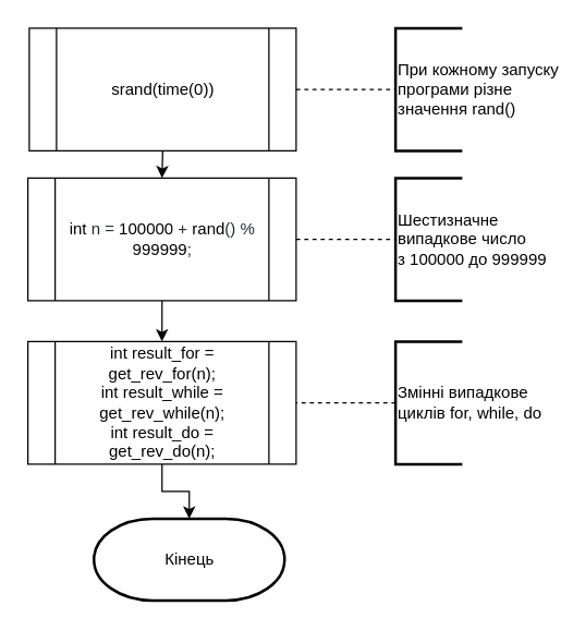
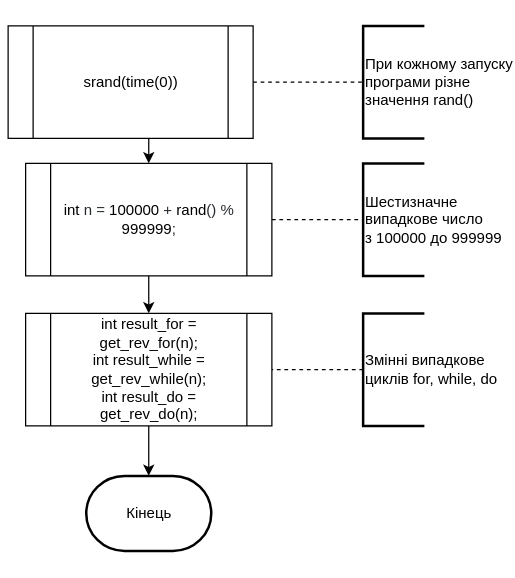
  <mxCell id="0" />
  <mxCell id="1" parent="0" />
  <mxCell id="2" style="edgeStyle=orthogonalEdgeStyle;rounded=0;orthogonalLoop=1;jettySize=auto;html=1;exitX=0.5;exitY=1;exitDx=0;exitDy=0;entryX=0.5;entryY=0;entryDx=0;entryDy=0;" edge="1" parent="1" source="4" target="10"><mxGeometry relative="1" as="geometry"><mxPoint x="110" y="250" as="targetPoint" /></mxGeometry></mxCell>
  <mxCell id="3" style="edgeStyle=orthogonalEdgeStyle;rounded=1;orthogonalLoop=1;jettySize=auto;html=1;exitX=1;exitY=0.5;exitDx=0;exitDy=0;entryX=0;entryY=0.5;entryDx=0;entryDy=0;entryPerimeter=0;dashed=1;endArrow=none;endFill=0;" edge="1" parent="1" source="4" target="13"><mxGeometry relative="1" as="geometry" /></mxCell>
  <mxCell id="4" value="&lt;span class=&quot;pl-k&quot; style=&quot;box-sizing: border-box ; font-family: , &amp;#34;consolas&amp;#34; , &amp;#34;liberation mono&amp;#34; , &amp;#34;menlo&amp;#34; , monospace ; background-color: rgb(255 , 255 , 255)&quot;&gt;int&lt;/span&gt;&lt;span style=&quot;color: rgb(36 , 41 , 46) ; font-family: , &amp;#34;consolas&amp;#34; , &amp;#34;liberation mono&amp;#34; , &amp;#34;menlo&amp;#34; , monospace ; background-color: rgb(255 , 255 , 255)&quot;&gt; n = &lt;/span&gt;&lt;span class=&quot;pl-c1&quot; style=&quot;box-sizing: border-box ; font-family: , &amp;#34;consolas&amp;#34; , &amp;#34;liberation mono&amp;#34; , &amp;#34;menlo&amp;#34; , monospace ; background-color: rgb(255 , 255 , 255)&quot;&gt;100000&lt;/span&gt;&lt;span style=&quot;color: rgb(36 , 41 , 46) ; font-family: , &amp;#34;consolas&amp;#34; , &amp;#34;liberation mono&amp;#34; , &amp;#34;menlo&amp;#34; , monospace ; background-color: rgb(255 , 255 , 255)&quot;&gt; + &lt;/span&gt;&lt;span class=&quot;pl-c1&quot; style=&quot;box-sizing: border-box ; font-family: , &amp;#34;consolas&amp;#34; , &amp;#34;liberation mono&amp;#34; , &amp;#34;menlo&amp;#34; , monospace ; background-color: rgb(255 , 255 , 255)&quot;&gt;rand&lt;/span&gt;&lt;span style=&quot;color: rgb(36 , 41 , 46) ; font-family: , &amp;#34;consolas&amp;#34; , &amp;#34;liberation mono&amp;#34; , &amp;#34;menlo&amp;#34; , monospace ; background-color: rgb(255 , 255 , 255)&quot;&gt;() % &lt;/span&gt;&lt;span class=&quot;pl-c1&quot; style=&quot;box-sizing: border-box ; font-family: , &amp;#34;consolas&amp;#34; , &amp;#34;liberation mono&amp;#34; , &amp;#34;menlo&amp;#34; , monospace ; background-color: rgb(255 , 255 , 255)&quot;&gt;999999&lt;/span&gt;&lt;span style=&quot;color: rgb(36 , 41 , 46) ; font-family: , &amp;#34;consolas&amp;#34; , &amp;#34;liberation mono&amp;#34; , &amp;#34;menlo&amp;#34; , monospace ; background-color: rgb(255 , 255 , 255)&quot;&gt;;&lt;/span&gt;" style="shape=process;whiteSpace=wrap;html=1;backgroundOutline=1;" vertex="1" parent="1"><mxGeometry x="20" y="130" width="197" height="90" as="geometry" /></mxCell>
  <mxCell id="5" style="edgeStyle=orthogonalEdgeStyle;rounded=0;orthogonalLoop=1;jettySize=auto;html=1;exitX=0.5;exitY=1;exitDx=0;exitDy=0;entryX=0.5;entryY=0;entryDx=0;entryDy=0;" edge="1" parent="1" source="8" target="4"><mxGeometry relative="1" as="geometry" /></mxCell>
  <mxCell id="6" style="edgeStyle=orthogonalEdgeStyle;rounded=0;orthogonalLoop=1;jettySize=auto;html=1;exitX=1;exitY=0.5;exitDx=0;exitDy=0;strokeColor=none;" edge="1" parent="1" source="8"><mxGeometry relative="1" as="geometry"><mxPoint x="320" y="65" as="targetPoint" /></mxGeometry></mxCell>
  <mxCell id="7" style="edgeStyle=orthogonalEdgeStyle;rounded=1;orthogonalLoop=1;jettySize=auto;html=1;entryX=0;entryY=0.5;entryDx=0;entryDy=0;entryPerimeter=0;dashed=1;endArrow=none;endFill=0;" edge="1" parent="1" source="8" target="12"><mxGeometry relative="1" as="geometry" /></mxCell>
- <mxCell id="8" value="srand(time(0))" style="shape=process;whiteSpace=wrap;html=1;backgroundOutline=1;" vertex="1" parent="1"><mxGeometry x="21" y="20" width="196" height="90" as="geometry" /></mxCell>
+ <mxCell id="8" value="srand(time(0))" style="shape=process;whiteSpace=wrap;html=1;backgroundOutline=1;" vertex="1" parent="1"><mxGeometry x="6" y="20" width="196" height="90" as="geometry" /></mxCell>
  <mxCell id="9" style="edgeStyle=orthogonalEdgeStyle;rounded=0;orthogonalLoop=1;jettySize=auto;html=1;exitX=0.5;exitY=1;exitDx=0;exitDy=0;entryX=0.5;entryY=0;entryDx=0;entryDy=0;entryPerimeter=0;" edge="1" parent="1" source="10" target="11"><mxGeometry relative="1" as="geometry"><mxPoint x="118" y="375" as="targetPoint" /></mxGeometry></mxCell>
  <mxCell id="10" value="int result_for = get_rev_for(n);&lt;br&gt;int result_while = get_rev_while(n);&lt;br&gt;int result_do = get_rev_do(n);" style="shape=process;whiteSpace=wrap;html=1;backgroundOutline=1;" vertex="1" parent="1"><mxGeometry x="20" y="250" width="197" height="90" as="geometry" /></mxCell>
- <mxCell id="11" value="Кінець" style="strokeWidth=2;html=1;shape=mxgraph.flowchart.terminator;whiteSpace=wrap;" vertex="1" parent="1"><mxGeometry x="68.5" y="380" width="140" height="60" as="geometry" /></mxCell>
+ <mxCell id="11" value="Кінець" style="strokeWidth=2;html=1;shape=mxgraph.flowchart.terminator;whiteSpace=wrap;" vertex="1" parent="1"><mxGeometry x="68.5" y="380" width="100" height="60" as="geometry" /></mxCell>
  <mxCell id="12" value="При кожному запуску&lt;br&gt;програми різне&amp;nbsp;&lt;br&gt;значення rand()&amp;nbsp;" style="strokeWidth=2;html=1;shape=mxgraph.flowchart.annotation_1;align=left;pointerEvents=1;" vertex="1" parent="1"><mxGeometry x="290" y="20" width="49" height="90" as="geometry" /></mxCell>
  <mxCell id="13" value="Шестизначне&lt;br&gt;випадкове число&lt;br&gt;з 100000 до 999999" style="strokeWidth=2;html=1;shape=mxgraph.flowchart.annotation_1;align=left;pointerEvents=1;" vertex="1" parent="1"><mxGeometry x="290" y="130" width="49" height="90" as="geometry" /></mxCell>
  <mxCell id="14" style="edgeStyle=orthogonalEdgeStyle;rounded=1;orthogonalLoop=1;jettySize=auto;html=1;entryX=1;entryY=0.5;entryDx=0;entryDy=0;dashed=1;endArrow=none;endFill=0;" edge="1" parent="1" source="15" target="10"><mxGeometry relative="1" as="geometry" /></mxCell>
  <mxCell id="15" value="Змінні випадкове&lt;br&gt;циклів for, while, do" style="strokeWidth=2;html=1;shape=mxgraph.flowchart.annotation_1;align=left;pointerEvents=1;" vertex="1" parent="1"><mxGeometry x="290" y="250" width="49" height="90" as="geometry" /></mxCell>
